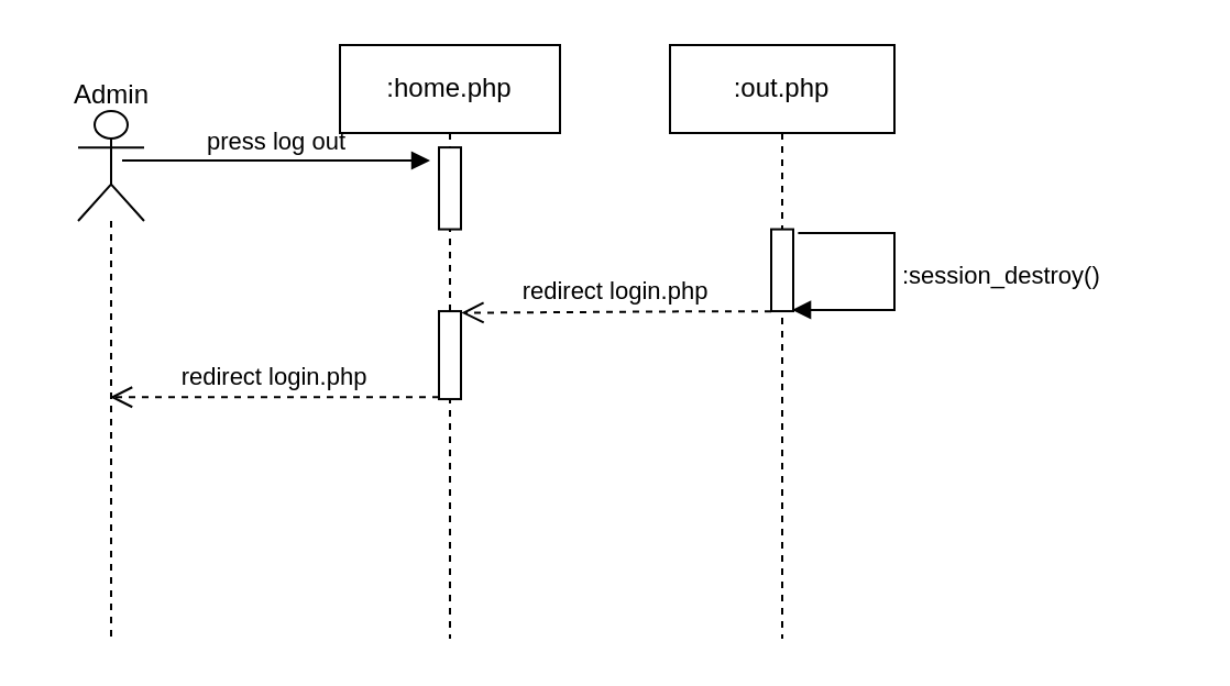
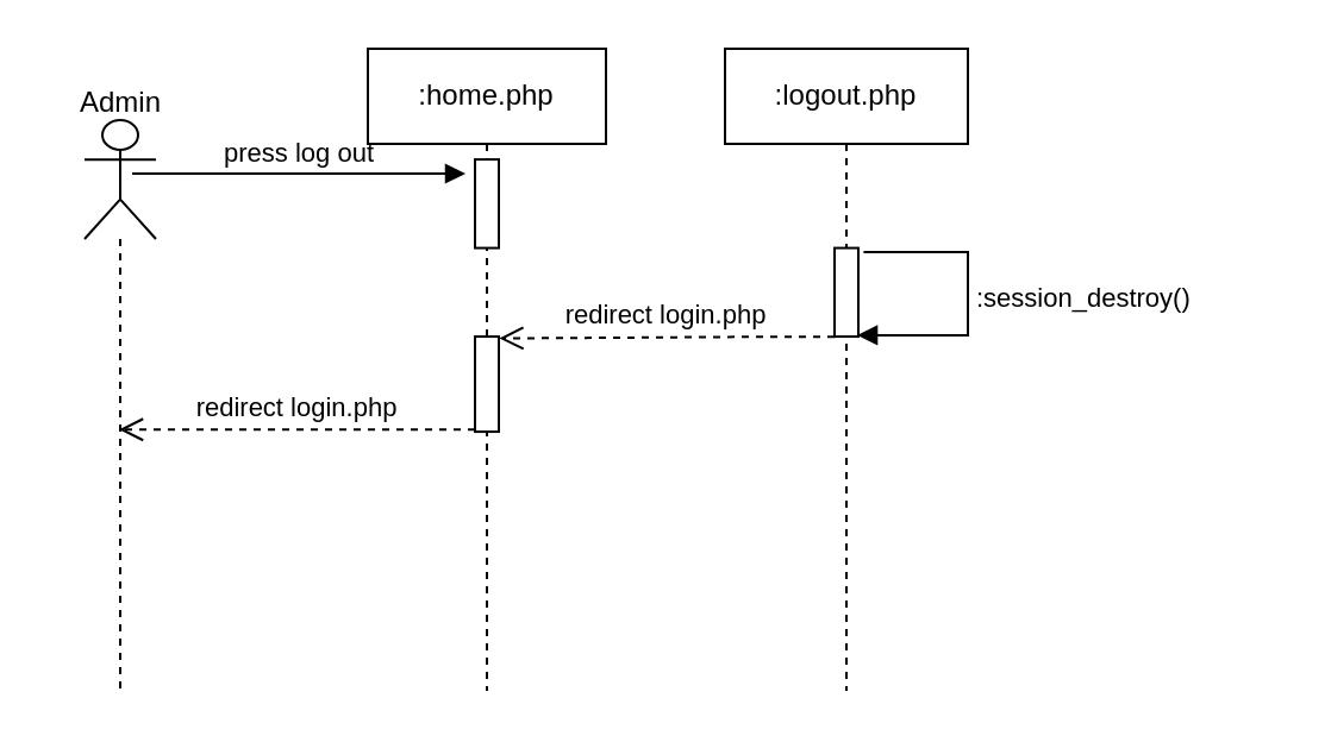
  <mxCell id="0" />
  <mxCell id="1" parent="0" />
  <mxCell id="2" value="" style="group" parent="1" vertex="1" connectable="0"><mxGeometry x="20" y="20" width="517" height="270" as="geometry" /></mxCell>
- <mxCell id="3" value=":out.php" style="shape=umlLifeline;perimeter=lifelinePerimeter;whiteSpace=wrap;html=1;container=1;collapsible=0;recursiveResize=0;outlineConnect=0;" parent="2" vertex="1"><mxGeometry x="284" width="102" height="270" as="geometry" /></mxCell>
+ <mxCell id="3" value=":logout.php" style="shape=umlLifeline;perimeter=lifelinePerimeter;whiteSpace=wrap;html=1;container=1;collapsible=0;recursiveResize=0;outlineConnect=0;" parent="2" vertex="1"><mxGeometry x="284" width="102" height="270" as="geometry" /></mxCell>
  <mxCell id="4" value="redirect login.php" style="html=1;verticalAlign=bottom;endArrow=open;dashed=1;endSize=8;rounded=0;elbow=vertical;" parent="2" target="6" edge="1"><mxGeometry x="0.004" relative="1" as="geometry"><mxPoint x="179" y="160.133" as="sourcePoint" /><mxPoint x="59" y="160.03" as="targetPoint" /><mxPoint as="offset" /><Array as="points"><mxPoint x="145" y="160.133" /></Array></mxGeometry></mxCell>
  <mxCell id="5" value="" style="group" parent="2" vertex="1" connectable="0"><mxGeometry width="60" height="270" as="geometry" /></mxCell>
  <mxCell id="6" value="" style="shape=umlLifeline;participant=umlActor;perimeter=lifelinePerimeter;whiteSpace=wrap;html=1;container=1;collapsible=0;recursiveResize=0;verticalAlign=top;spacingTop=36;outlineConnect=0;fontFamily=Helvetica;fontSize=12;fontColor=default;align=center;strokeColor=default;fillColor=default;size=50;" parent="5" vertex="1"><mxGeometry x="15" y="30" width="30" height="240" as="geometry" /></mxCell>
  <mxCell id="7" value="press log out" style="html=1;verticalAlign=bottom;endArrow=block;rounded=0;elbow=vertical;" parent="6" edge="1"><mxGeometry width="80" relative="1" as="geometry"><mxPoint x="20" y="22.5" as="sourcePoint" /><mxPoint x="160" y="22.5" as="targetPoint" /></mxGeometry></mxCell>
  <mxCell id="8" value="Admin" style="text;html=1;align=center;verticalAlign=middle;resizable=0;points=[];autosize=1;strokeColor=none;fillColor=none;" parent="5" vertex="1"><mxGeometry y="7.5" width="60" height="30" as="geometry" /></mxCell>
  <mxCell id="9" value=":home.php" style="shape=umlLifeline;perimeter=lifelinePerimeter;whiteSpace=wrap;html=1;container=1;collapsible=0;recursiveResize=0;outlineConnect=0;" parent="2" vertex="1"><mxGeometry x="134" width="100" height="270" as="geometry" /></mxCell>
  <mxCell id="10" value="" style="html=1;points=[];perimeter=orthogonalPerimeter;" parent="2" vertex="1"><mxGeometry x="179" y="46.552" width="10" height="37.241" as="geometry" /></mxCell>
  <mxCell id="11" value="" style="group" parent="2" vertex="1" connectable="0"><mxGeometry x="330" y="83.793" width="56" height="37.241" as="geometry" /></mxCell>
  <mxCell id="12" value="" style="html=1;points=[];perimeter=orthogonalPerimeter;container=0;" parent="11" vertex="1"><mxGeometry width="10" height="37.241" as="geometry" /></mxCell>
  <mxCell id="13" value="&lt;div&gt;:session_destroy()&lt;/div&gt;" style="edgeStyle=orthogonalEdgeStyle;html=1;align=left;spacingLeft=2;endArrow=block;rounded=0;exitX=1.22;exitY=0.045;exitDx=0;exitDy=0;exitPerimeter=0;entryX=0.953;entryY=0.985;entryDx=0;entryDy=0;entryPerimeter=0;" parent="11" source="12" target="12" edge="1"><mxGeometry relative="1" as="geometry"><mxPoint x="-10" y="9.31" as="sourcePoint" /><Array as="points"><mxPoint x="56" y="1.862" /><mxPoint x="56" y="36.31" /></Array><mxPoint x="-14" y="27.931" as="targetPoint" /></mxGeometry></mxCell>
  <mxCell id="14" value="redirect login.php" style="html=1;verticalAlign=bottom;endArrow=open;dashed=1;endSize=8;rounded=0;elbow=vertical;entryX=1.02;entryY=0.019;entryDx=0;entryDy=0;entryPerimeter=0;" parent="2" target="15" edge="1"><mxGeometry x="0.004" relative="1" as="geometry"><mxPoint x="330" y="121.133" as="sourcePoint" /><mxPoint x="210" y="121.03" as="targetPoint" /><mxPoint as="offset" /><Array as="points"><mxPoint x="296" y="121.133" /></Array></mxGeometry></mxCell>
  <mxCell id="15" value="" style="html=1;points=[];perimeter=orthogonalPerimeter;" parent="2" vertex="1"><mxGeometry x="179" y="121.03" width="10" height="40" as="geometry" /></mxCell>
